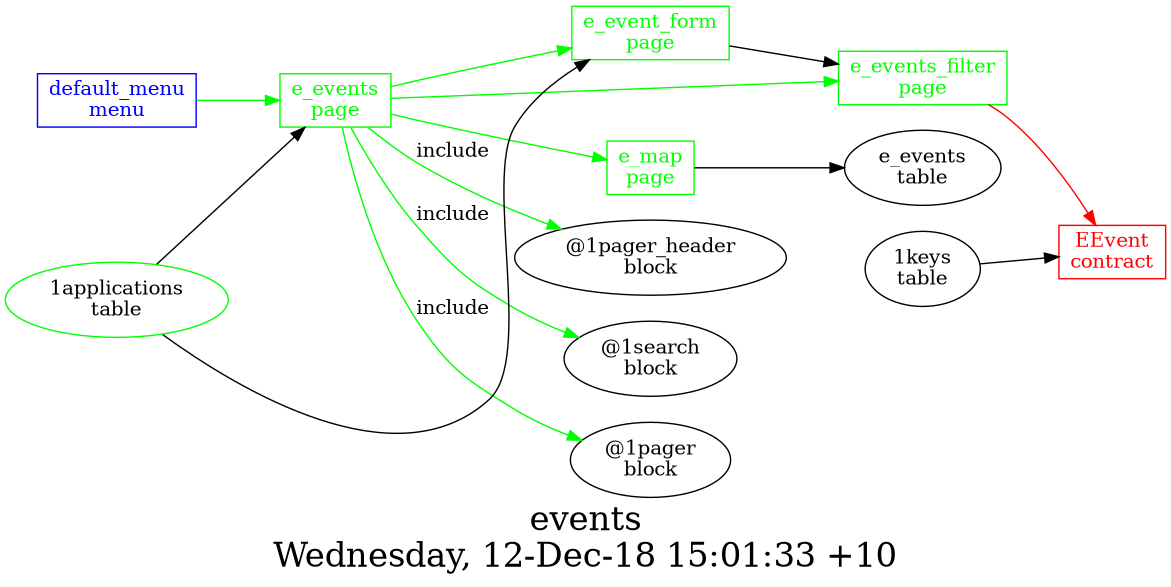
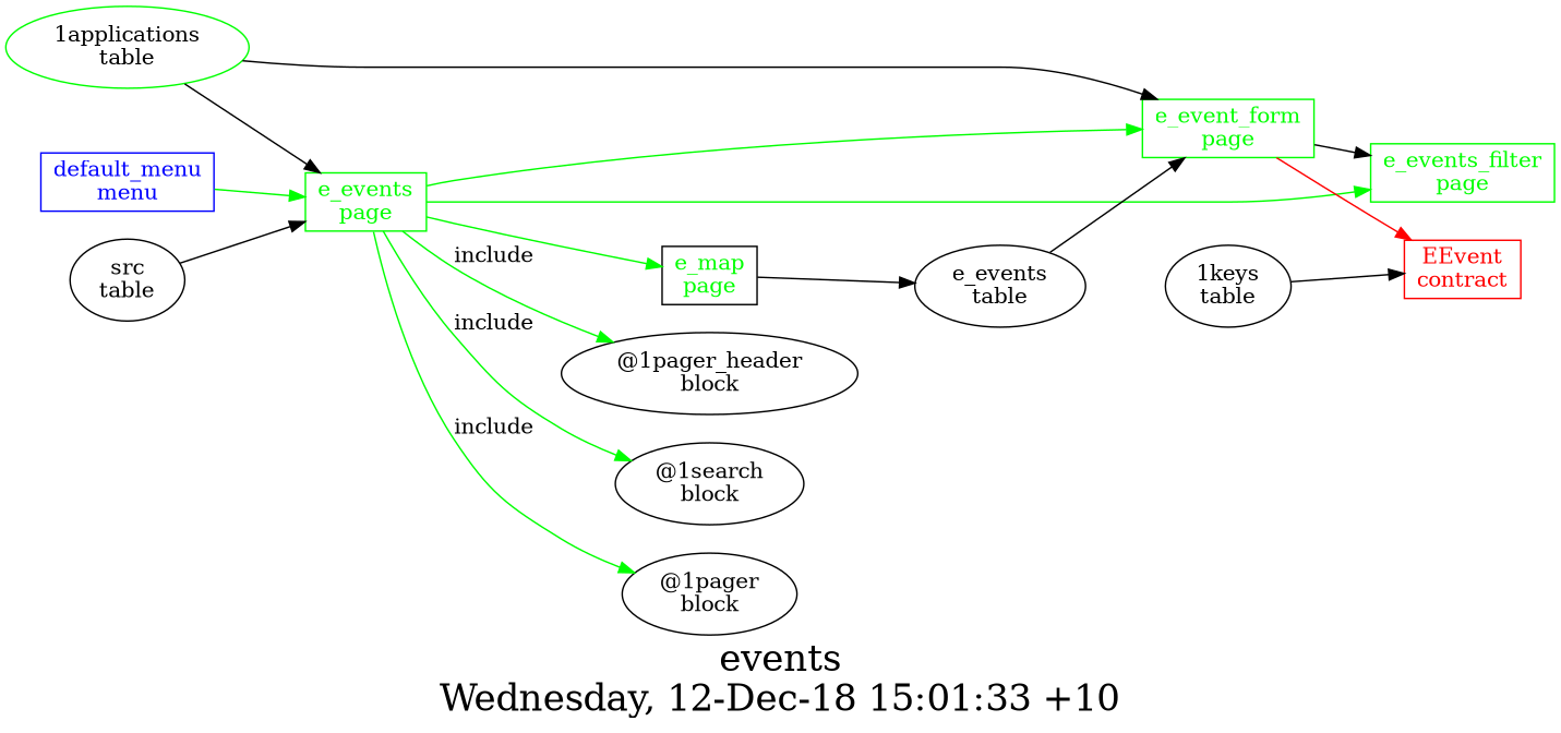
  digraph {
    fontsize=24
    label="events\nWednesday, 12-Dec-18 15:01:33 +10"
    nojustify=true
    ordering=out
    rankdir=LR
    "default_menu\nmenu" [color=blue fontcolor=blue group=menus shape=record]
    "e_events\npage" [color=green fontcolor=green group=pages shape=record]
    "e_event_form\npage" [color=green fontcolor=green group=pages shape=record]
    "e_events_filter\npage" [color=green fontcolor=green group=pages shape=record]
-   "e_map\npage" [color=green fontcolor=green group=pages shape=record]
+   "e_map\npage" [color=black fontcolor=green group=pages shape=record]
    "@1pager_header\nblock"
    "@1search\nblock"
    "@1pager\nblock"
    "EEvent\ncontract" [color=red fontcolor=red group=contracts shape=record]
    "e_events\ntable" [group=tables]
    "1applications\ntable" [color=green]
+   "src\ntable"
    "1keys\ntable"
    "default_menu\nmenu" -> "e_events\npage" [color=green]
    "e_events\npage" -> "e_event_form\npage" [color=green]
    "e_events\npage" -> "e_events_filter\npage" [color=green]
    "e_events\npage" -> "e_map\npage" [color=green]
    "e_events\npage" -> "@1pager_header\nblock" [color=green label=include]
    "e_events\npage" -> "@1search\nblock" [color=green label=include]
    "e_events\npage" -> "@1pager\nblock" [color=green label=include]
    "e_event_form\npage" -> "e_events_filter\npage"
-   "e_events_filter\npage" -> "EEvent\ncontract" [color=red]
+   "e_event_form\npage" -> "EEvent\ncontract" [color=red]
    "e_map\npage" -> "e_events\ntable"
+   "e_events\ntable" -> "e_event_form\npage"
    "1applications\ntable" -> "e_events\npage"
    "1applications\ntable" -> "e_event_form\npage"
+   "src\ntable" -> "e_events\npage"
    "1keys\ntable" -> "EEvent\ncontract"
  }
